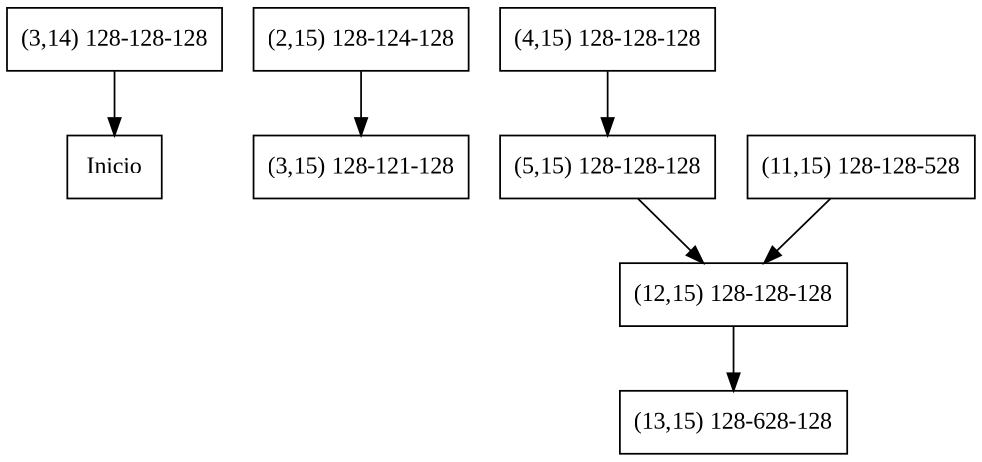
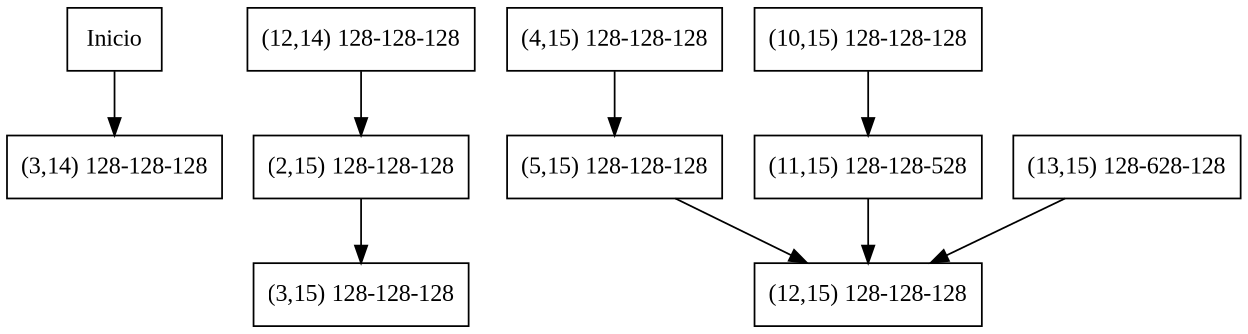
  digraph {
    fontname="Liberation Serif"
    rankdir=TB
    node [fontname="Liberation Serif" shape=record]
    edge [fontname="Liberation Serif"]
    n1 [label=" Inicio "]
    n2 [label="(3,14) 128-128-128"]
-   n4 [label="(2,15) 128-124-128"]
-   n5 [label="(3,15) 128-121-128"]
+   n3 [label="(12,14) 128-128-128"]
+   n4 [label="(2,15) 128-128-128"]
+   n5 [label="(3,15) 128-128-128"]
    n6 [label="(4,15) 128-128-128"]
    n7 [label="(5,15) 128-128-128"]
    n8 [label="(12,15) 128-128-128"]
+   n9 [label="(10,15) 128-128-128"]
    n10 [label="(11,15) 128-128-528"]
    n11 [label="(13,15) 128-628-128"]
-   n2 -> n1
+   n1 -> n2
+   n3 -> n4
    n4 -> n5
    n6 -> n7
    n7 -> n8
-   n8 -> n11
+   n11 -> n8
+   n9 -> n10
    n10 -> n8
  }
